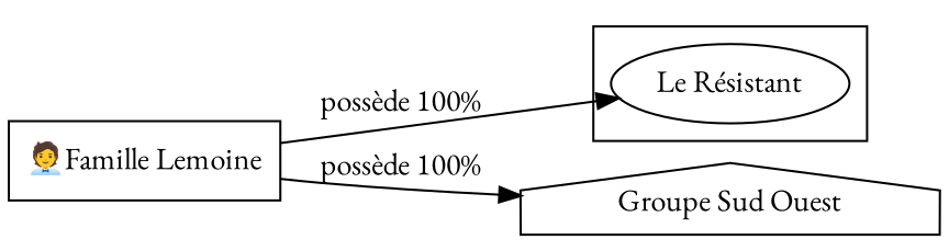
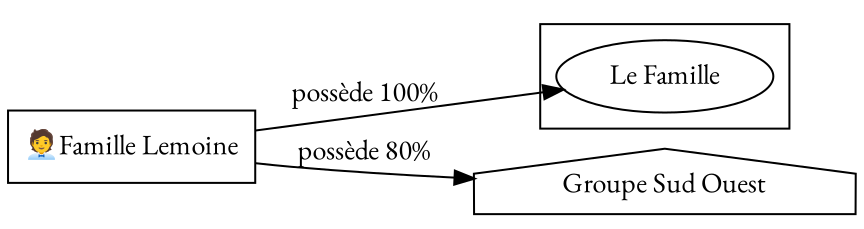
  digraph {
    fontname="EB Garamond"
    rankdir=LR
    node [fontname="EB Garamond"]
    edge [fontname="EB Garamond"]
    n1 [label="🧑‍💼Famille Lemoine" shape=box]
-   n2 [label="Le Résistant"]
+   n2 [label="Le Famille"]
    n3 [label="Groupe Sud Ouest" shape=house]
    subgraph sub_1 {
      n1
    }
    subgraph cluster_2 {
      n2
    }
    n1 -> n2 [label="possède 100%"]
-   n1 -> n3 [label="possède 100%"]
+   n1 -> n3 [label="possède 80%"]
  }
